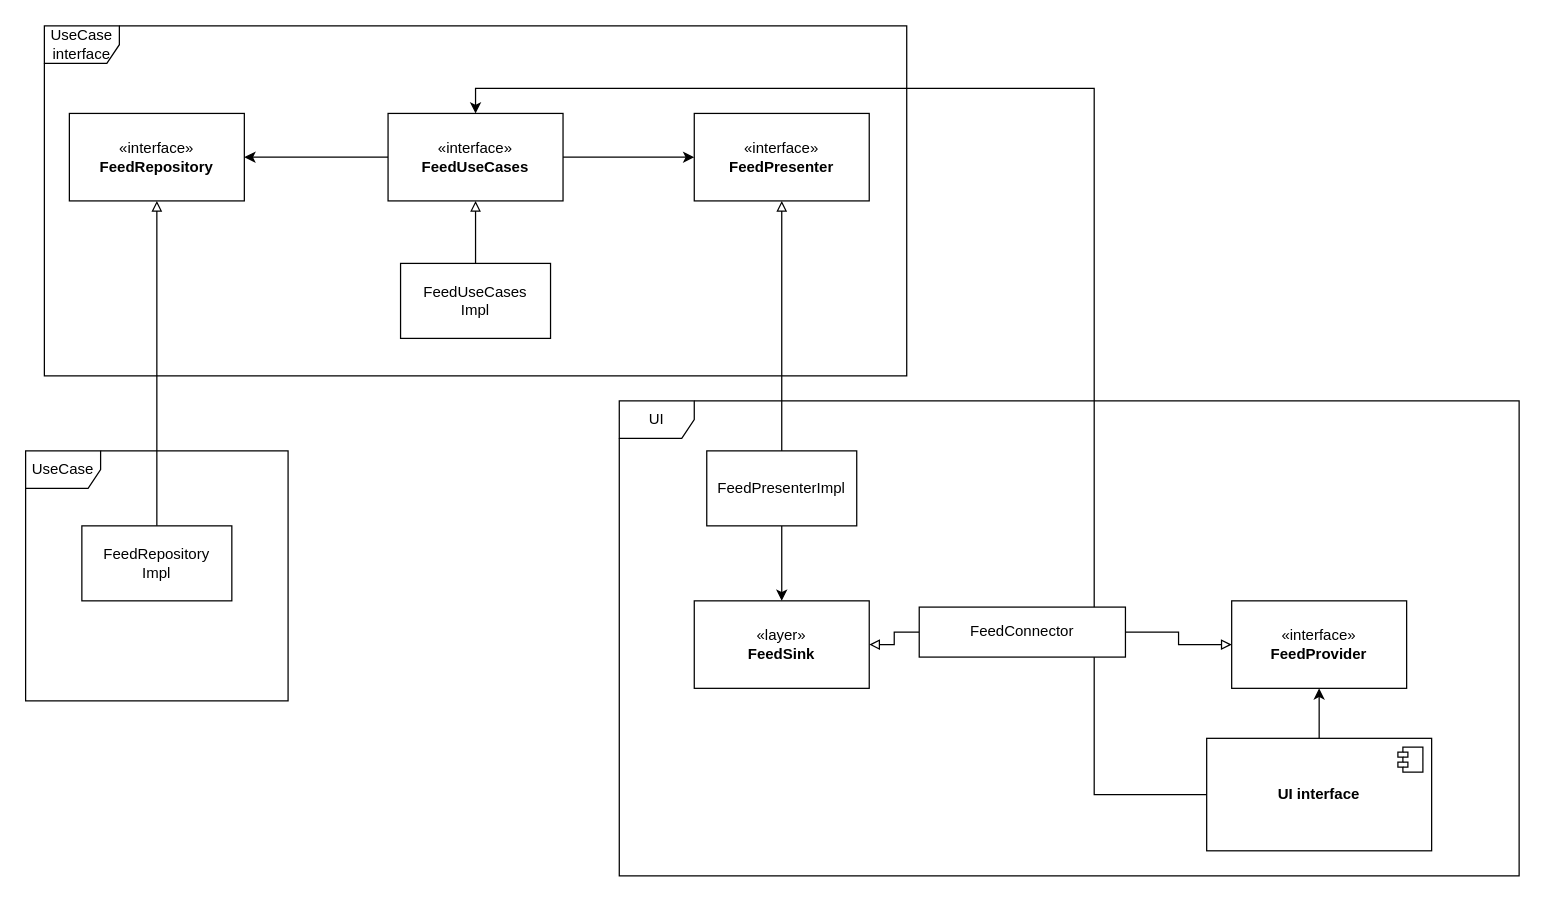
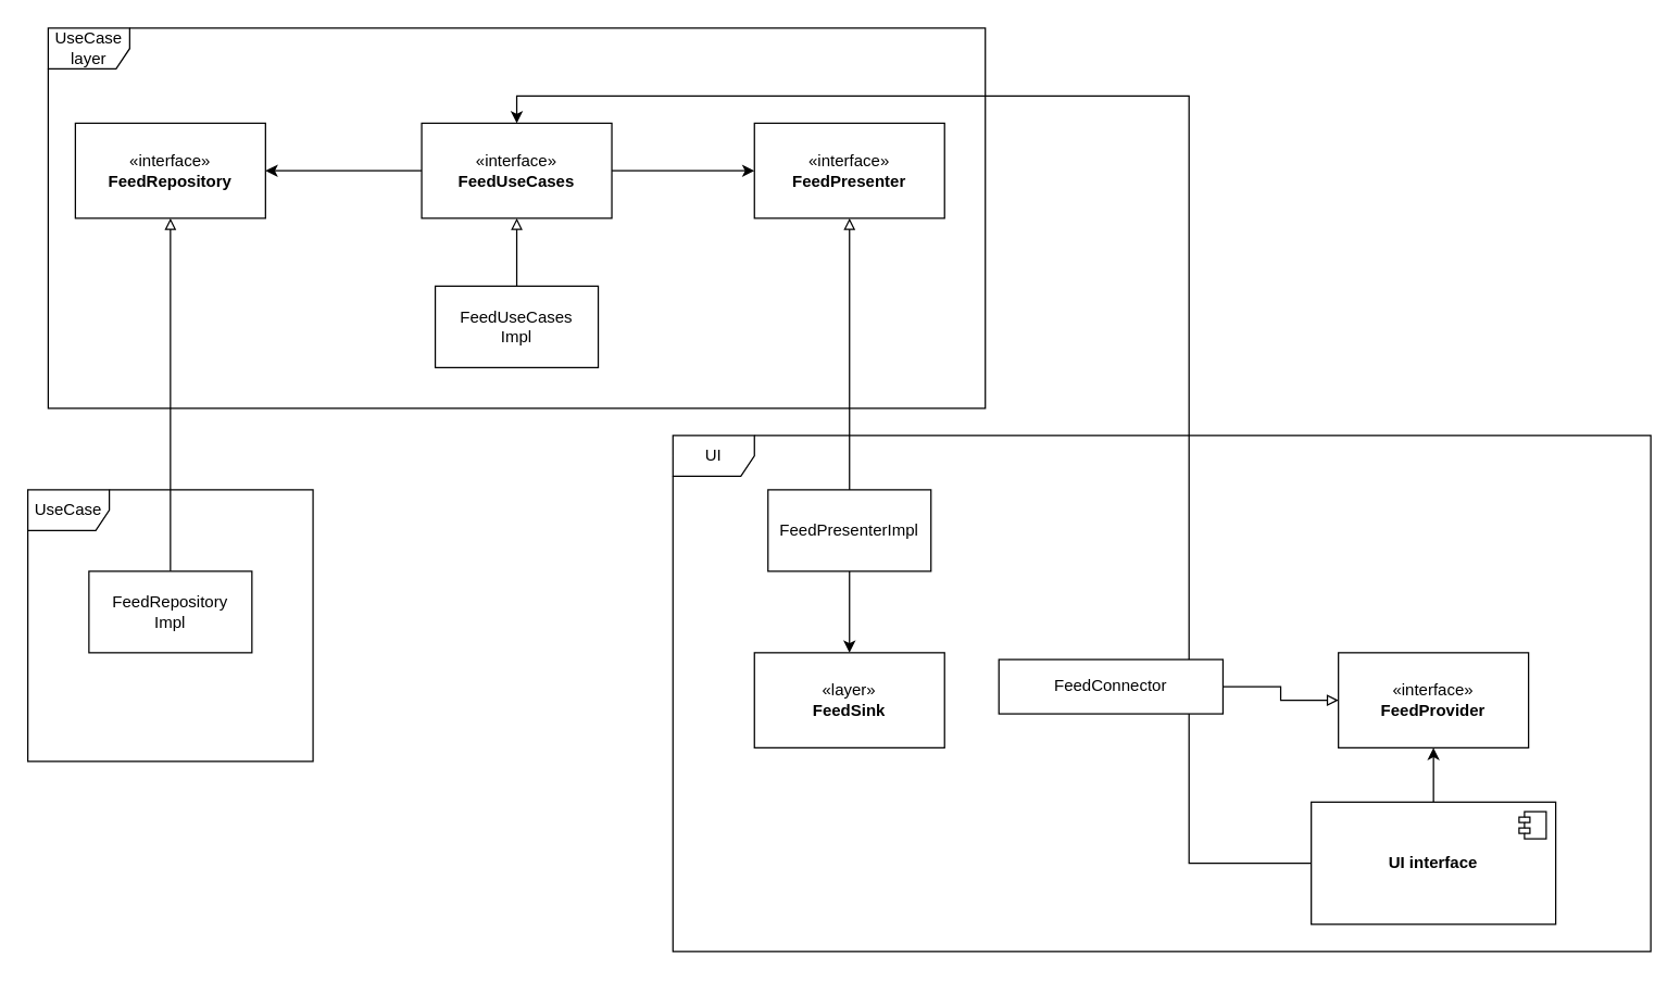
  <mxCell id="0" />
  <mxCell id="1" parent="0" />
  <mxCell id="2" style="edgeStyle=orthogonalEdgeStyle;rounded=0;orthogonalLoop=1;jettySize=auto;html=1;endArrow=block;endFill=0;" parent="1" source="14" target="15" edge="1"><mxGeometry relative="1" as="geometry" /></mxCell>
  <mxCell id="3" style="edgeStyle=orthogonalEdgeStyle;rounded=0;orthogonalLoop=1;jettySize=auto;html=1;entryX=0.5;entryY=1;entryDx=0;entryDy=0;endArrow=block;endFill=0;" parent="1" source="4" target="9" edge="1"><mxGeometry relative="1" as="geometry" /></mxCell>
  <mxCell id="4" value="&lt;div&gt;FeedRepository&lt;/div&gt;&lt;div&gt;Impl&lt;/div&gt;" style="rounded=0;whiteSpace=wrap;html=1;" parent="1" vertex="1"><mxGeometry x="65" y="420" width="120" height="60" as="geometry" /></mxCell>
  <mxCell id="5" style="edgeStyle=orthogonalEdgeStyle;rounded=0;orthogonalLoop=1;jettySize=auto;html=1;entryX=0.5;entryY=1;entryDx=0;entryDy=0;endArrow=block;endFill=0;" parent="1" source="7" target="8" edge="1"><mxGeometry relative="1" as="geometry" /></mxCell>
  <mxCell id="6" style="edgeStyle=orthogonalEdgeStyle;rounded=0;orthogonalLoop=1;jettySize=auto;html=1;entryX=0.5;entryY=0;entryDx=0;entryDy=0;" parent="1" source="7" target="23" edge="1"><mxGeometry relative="1" as="geometry"><mxPoint x="625" y="480" as="targetPoint" /></mxGeometry></mxCell>
  <mxCell id="7" value="&lt;div&gt;FeedPresenterImpl&lt;/div&gt;" style="rounded=0;whiteSpace=wrap;html=1;" parent="1" vertex="1"><mxGeometry x="565" y="360" width="120" height="60" as="geometry" /></mxCell>
  <mxCell id="8" value="&lt;div&gt;«interface»&lt;/div&gt;&lt;div&gt;&lt;b&gt;FeedPresenter&lt;/b&gt;&lt;br&gt;&lt;/div&gt;" style="html=1;whiteSpace=wrap;" parent="1" vertex="1"><mxGeometry x="555" y="90" width="140" height="70" as="geometry" /></mxCell>
  <mxCell id="9" value="&lt;div&gt;«interface»&lt;/div&gt;&lt;div&gt;&lt;b&gt;FeedRepository&lt;/b&gt;&lt;br&gt;&lt;/div&gt;" style="html=1;whiteSpace=wrap;" parent="1" vertex="1"><mxGeometry x="55" y="90" width="140" height="70" as="geometry" /></mxCell>
  <mxCell id="10" style="edgeStyle=orthogonalEdgeStyle;rounded=0;orthogonalLoop=1;jettySize=auto;html=1;" parent="1" source="15" target="9" edge="1"><mxGeometry relative="1" as="geometry" /></mxCell>
  <mxCell id="11" style="edgeStyle=orthogonalEdgeStyle;rounded=0;orthogonalLoop=1;jettySize=auto;html=1;entryX=0;entryY=0.5;entryDx=0;entryDy=0;" parent="1" source="15" target="8" edge="1"><mxGeometry relative="1" as="geometry" /></mxCell>
  <mxCell id="12" style="edgeStyle=orthogonalEdgeStyle;rounded=0;orthogonalLoop=1;jettySize=auto;html=1;entryX=0;entryY=0.5;entryDx=0;entryDy=0;endArrow=block;endFill=0;exitX=1;exitY=0.5;exitDx=0;exitDy=0;" parent="1" source="25" target="13" edge="1"><mxGeometry relative="1" as="geometry" /></mxCell>
  <mxCell id="13" value="&lt;div&gt;«interface»&lt;/div&gt;&lt;div&gt;&lt;b&gt;FeedProvider&lt;/b&gt;&lt;br&gt;&lt;/div&gt;" style="html=1;whiteSpace=wrap;" parent="1" vertex="1"><mxGeometry x="985" y="480" width="140" height="70" as="geometry" /></mxCell>
  <mxCell id="14" value="&lt;div&gt;FeedUseCases&lt;/div&gt;Impl" style="rounded=0;whiteSpace=wrap;html=1;" parent="1" vertex="1"><mxGeometry x="320" y="210" width="120" height="60" as="geometry" /></mxCell>
  <mxCell id="15" value="&lt;div&gt;«interface»&lt;/div&gt;&lt;div&gt;&lt;b&gt;FeedUseCases&lt;/b&gt;&lt;br&gt;&lt;/div&gt;" style="html=1;whiteSpace=wrap;" parent="1" vertex="1"><mxGeometry x="310" y="90" width="140" height="70" as="geometry" /></mxCell>
- <mxCell id="16" value="UseCase interface" style="shape=umlFrame;whiteSpace=wrap;html=1;pointerEvents=0;" parent="1" vertex="1"><mxGeometry x="35" y="20" width="690" height="280" as="geometry" /></mxCell>
+ <mxCell id="16" value="UseCase layer" style="shape=umlFrame;whiteSpace=wrap;html=1;pointerEvents=0;" parent="1" vertex="1"><mxGeometry x="35" y="20" width="690" height="280" as="geometry" /></mxCell>
  <mxCell id="17" value="&lt;div&gt;UseCase&lt;/div&gt;" style="shape=umlFrame;whiteSpace=wrap;html=1;pointerEvents=0;" parent="1" vertex="1"><mxGeometry x="20" y="360" width="210" height="200" as="geometry" /></mxCell>
  <mxCell id="18" value="UI" style="shape=umlFrame;whiteSpace=wrap;html=1;pointerEvents=0;" parent="1" vertex="1"><mxGeometry x="495" y="320" width="720" height="380" as="geometry" /></mxCell>
  <mxCell id="19" style="edgeStyle=orthogonalEdgeStyle;rounded=0;orthogonalLoop=1;jettySize=auto;html=1;entryX=0.5;entryY=1;entryDx=0;entryDy=0;" parent="1" source="21" target="13" edge="1"><mxGeometry relative="1" as="geometry" /></mxCell>
  <mxCell id="20" style="edgeStyle=orthogonalEdgeStyle;rounded=0;orthogonalLoop=1;jettySize=auto;html=1;entryX=0.5;entryY=0;entryDx=0;entryDy=0;" parent="1" source="21" target="15" edge="1"><mxGeometry relative="1" as="geometry"><Array as="points"><mxPoint x="875" y="70" /><mxPoint x="380" y="70" /></Array></mxGeometry></mxCell>
  <mxCell id="21" value="&lt;b&gt;UI interface&lt;br&gt;&lt;/b&gt;" style="html=1;dropTarget=0;whiteSpace=wrap;" parent="1" vertex="1"><mxGeometry x="965" y="590" width="180" height="90" as="geometry" /></mxCell>
  <mxCell id="22" value="" style="shape=module;jettyWidth=8;jettyHeight=4;" parent="21" vertex="1"><mxGeometry x="1" width="20" height="20" relative="1" as="geometry"><mxPoint x="-27" y="7" as="offset" /></mxGeometry></mxCell>
  <mxCell id="23" value="&lt;div&gt;«layer»&lt;/div&gt;&lt;div&gt;&lt;b&gt;FeedSink&lt;/b&gt;&lt;br&gt;&lt;/div&gt;" style="html=1;whiteSpace=wrap;" vertex="1" parent="1"><mxGeometry x="555" y="480" width="140" height="70" as="geometry" /></mxCell>
- <mxCell id="24" style="edgeStyle=orthogonalEdgeStyle;rounded=0;orthogonalLoop=1;jettySize=auto;html=1;entryX=1;entryY=0.5;entryDx=0;entryDy=0;endArrow=block;endFill=0;" edge="1" parent="1" source="25" target="23"><mxGeometry relative="1" as="geometry" /></mxCell>
  <mxCell id="25" value="FeedConnector" style="rounded=0;whiteSpace=wrap;html=1;" vertex="1" parent="1"><mxGeometry x="735" y="485" width="165" height="40" as="geometry" /></mxCell>
